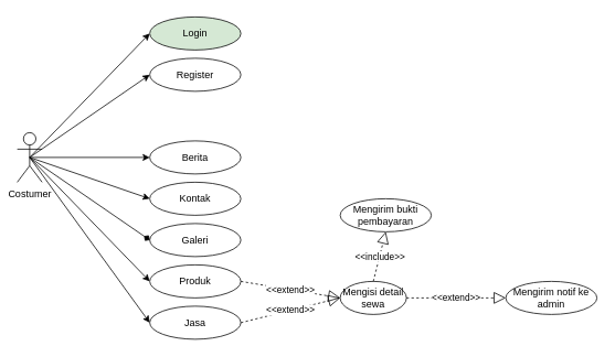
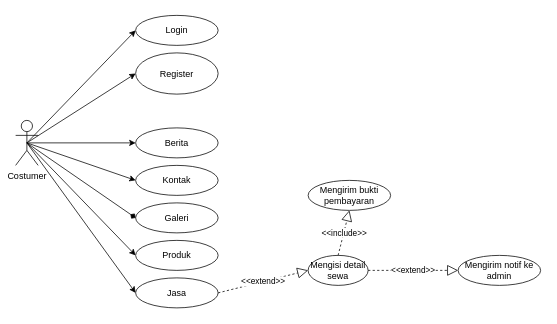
  <mxCell id="0" />
  <mxCell id="1" parent="0" />
  <mxCell id="2" value="Costumer" style="shape=umlActor;verticalLabelPosition=bottom;labelBackgroundColor=#ffffff;verticalAlign=top;html=1;" parent="1" vertex="1"><mxGeometry x="20" y="160" width="30" height="60" as="geometry" /></mxCell>
- <mxCell id="3" value="Login" style="ellipse;whiteSpace=wrap;html=1;fillColor=#d5e8d4;" parent="1" vertex="1"><mxGeometry x="180" y="20" width="110" height="40" as="geometry" /></mxCell>
+ <mxCell id="3" value="Login" style="ellipse;whiteSpace=wrap;html=1;" parent="1" vertex="1"><mxGeometry x="180" y="20" width="110" height="40" as="geometry" /></mxCell>
  <mxCell id="4" value="Mengirim bukti pembayaran" style="ellipse;whiteSpace=wrap;html=1;" parent="1" vertex="1"><mxGeometry x="410" y="240" width="110" height="40" as="geometry" /></mxCell>
- <mxCell id="5" value="Register" style="ellipse;whiteSpace=wrap;html=1;" parent="1" vertex="1"><mxGeometry x="180" y="70" width="110" height="40" as="geometry" /></mxCell>
+ <mxCell id="5" value="Register" style="ellipse;whiteSpace=wrap;html=1;" parent="1" vertex="1"><mxGeometry x="180" y="70" width="110" height="55" as="geometry" /></mxCell>
  <mxCell id="6" value="Berita" style="ellipse;whiteSpace=wrap;html=1;" parent="1" vertex="1"><mxGeometry x="180" y="170" width="110" height="40" as="geometry" /></mxCell>
  <mxCell id="7" value="Mengisi detail sewa" style="ellipse;whiteSpace=wrap;html=1;" parent="1" vertex="1"><mxGeometry x="410" y="340" width="80" height="40" as="geometry" /></mxCell>
  <mxCell id="8" value="Jasa" style="ellipse;whiteSpace=wrap;html=1;" parent="1" vertex="1"><mxGeometry x="180" y="370" width="110" height="40" as="geometry" /></mxCell>
  <mxCell id="9" value="Produk" style="ellipse;whiteSpace=wrap;html=1;" parent="1" vertex="1"><mxGeometry x="180" y="320" width="110" height="40" as="geometry" /></mxCell>
  <mxCell id="10" value="Galeri" style="ellipse;whiteSpace=wrap;html=1;" parent="1" vertex="1"><mxGeometry x="180" y="270" width="110" height="40" as="geometry" /></mxCell>
  <mxCell id="11" value="Kontak" style="ellipse;whiteSpace=wrap;html=1;" parent="1" vertex="1"><mxGeometry x="180" y="220" width="110" height="40" as="geometry" /></mxCell>
  <mxCell id="12" value="" style="endArrow=classic;html=1;entryX=0;entryY=0.5;entryDx=0;entryDy=0;exitX=0.5;exitY=0.5;exitDx=0;exitDy=0;exitPerimeter=0;" parent="1" source="2" target="5" edge="1"><mxGeometry width="50" height="50" relative="1" as="geometry"><mxPoint x="70" y="190" as="sourcePoint" /><mxPoint x="120" y="140" as="targetPoint" /></mxGeometry></mxCell>
  <mxCell id="13" value="" style="endArrow=classic;html=1;entryX=0;entryY=0.5;entryDx=0;entryDy=0;exitX=0.5;exitY=0.5;exitDx=0;exitDy=0;exitPerimeter=0;" parent="1" source="2" target="3" edge="1"><mxGeometry width="50" height="50" relative="1" as="geometry"><mxPoint x="55" y="200" as="sourcePoint" /><mxPoint x="180" y="150" as="targetPoint" /></mxGeometry></mxCell>
  <mxCell id="14" value="" style="endArrow=classic;html=1;entryX=0;entryY=0.5;entryDx=0;entryDy=0;exitX=0.5;exitY=0.5;exitDx=0;exitDy=0;exitPerimeter=0;" parent="1" source="2" target="6" edge="1"><mxGeometry width="50" height="50" relative="1" as="geometry"><mxPoint x="85" y="220" as="sourcePoint" /><mxPoint x="210" y="170" as="targetPoint" /></mxGeometry></mxCell>
  <mxCell id="15" value="" style="endArrow=classic;html=1;entryX=0;entryY=0.5;entryDx=0;entryDy=0;exitX=0.5;exitY=0.5;exitDx=0;exitDy=0;exitPerimeter=0;" parent="1" source="2" target="11" edge="1"><mxGeometry width="50" height="50" relative="1" as="geometry"><mxPoint x="95" y="230" as="sourcePoint" /><mxPoint x="220" y="180" as="targetPoint" /></mxGeometry></mxCell>
  <mxCell id="16" value="" style="endArrow=diamond;html=1;entryX=0;entryY=0.5;entryDx=0;entryDy=0;exitX=0.5;exitY=0.5;exitDx=0;exitDy=0;exitPerimeter=0;" parent="1" source="2" target="10" edge="1"><mxGeometry width="50" height="50" relative="1" as="geometry"><mxPoint x="60" y="190" as="sourcePoint" /><mxPoint x="230" y="190" as="targetPoint" /></mxGeometry></mxCell>
  <mxCell id="17" value="" style="endArrow=classic;html=1;entryX=0;entryY=0.5;entryDx=0;entryDy=0;exitX=0.5;exitY=0.5;exitDx=0;exitDy=0;exitPerimeter=0;" parent="1" source="2" target="9" edge="1"><mxGeometry width="50" height="50" relative="1" as="geometry"><mxPoint x="115" y="250" as="sourcePoint" /><mxPoint x="240" y="200" as="targetPoint" /></mxGeometry></mxCell>
  <mxCell id="18" value="" style="endArrow=classic;html=1;entryX=0;entryY=0.5;entryDx=0;entryDy=0;exitX=0.5;exitY=0.5;exitDx=0;exitDy=0;exitPerimeter=0;" parent="1" source="2" target="8" edge="1"><mxGeometry width="50" height="50" relative="1" as="geometry"><mxPoint x="125" y="260" as="sourcePoint" /><mxPoint x="250" y="210" as="targetPoint" /></mxGeometry></mxCell>
  <mxCell id="19" value="&amp;lt;&amp;lt;extend&amp;gt;&amp;gt;" style="endArrow=block;dashed=1;endFill=0;endSize=12;html=1;exitX=1;exitY=0.5;exitDx=0;exitDy=0;entryX=0;entryY=0.5;entryDx=0;entryDy=0;" parent="1" source="8" target="7" edge="1"><mxGeometry width="160" relative="1" as="geometry"><mxPoint x="310" y="410" as="sourcePoint" /><mxPoint x="470" y="410" as="targetPoint" /></mxGeometry></mxCell>
- <mxCell id="20" value="&amp;lt;&amp;lt;extend&amp;gt;&amp;gt;" style="endArrow=block;dashed=1;endFill=0;endSize=12;html=1;exitX=1;exitY=0.5;exitDx=0;exitDy=0;entryX=0;entryY=0.5;entryDx=0;entryDy=0;" parent="1" source="9" target="7" edge="1"><mxGeometry width="160" relative="1" as="geometry"><mxPoint x="300" y="400" as="sourcePoint" /><mxPoint x="390" y="350" as="targetPoint" /></mxGeometry></mxCell>
  <mxCell id="21" value="&amp;lt;&amp;lt;include&amp;gt;&amp;gt;" style="endArrow=block;dashed=1;endFill=0;endSize=12;html=1;exitX=0.5;exitY=0;exitDx=0;exitDy=0;entryX=0.5;entryY=1;entryDx=0;entryDy=0;" parent="1" source="7" target="4" edge="1"><mxGeometry width="160" relative="1" as="geometry"><mxPoint x="310" y="410" as="sourcePoint" /><mxPoint x="390" y="430" as="targetPoint" /></mxGeometry></mxCell>
  <mxCell id="22" value="Mengirim notif ke admin" style="ellipse;whiteSpace=wrap;html=1;" vertex="1" parent="1"><mxGeometry x="610" y="340" width="110" height="40" as="geometry" /></mxCell>
  <mxCell id="23" value="&amp;lt;&amp;lt;extend&amp;gt;&amp;gt;" style="endArrow=block;dashed=1;endFill=0;endSize=12;html=1;exitX=1;exitY=0.5;exitDx=0;exitDy=0;entryX=0;entryY=0.5;entryDx=0;entryDy=0;" edge="1" parent="1" source="7" target="22"><mxGeometry width="160" relative="1" as="geometry"><mxPoint x="300" y="400" as="sourcePoint" /><mxPoint x="420" y="370" as="targetPoint" /></mxGeometry></mxCell>
